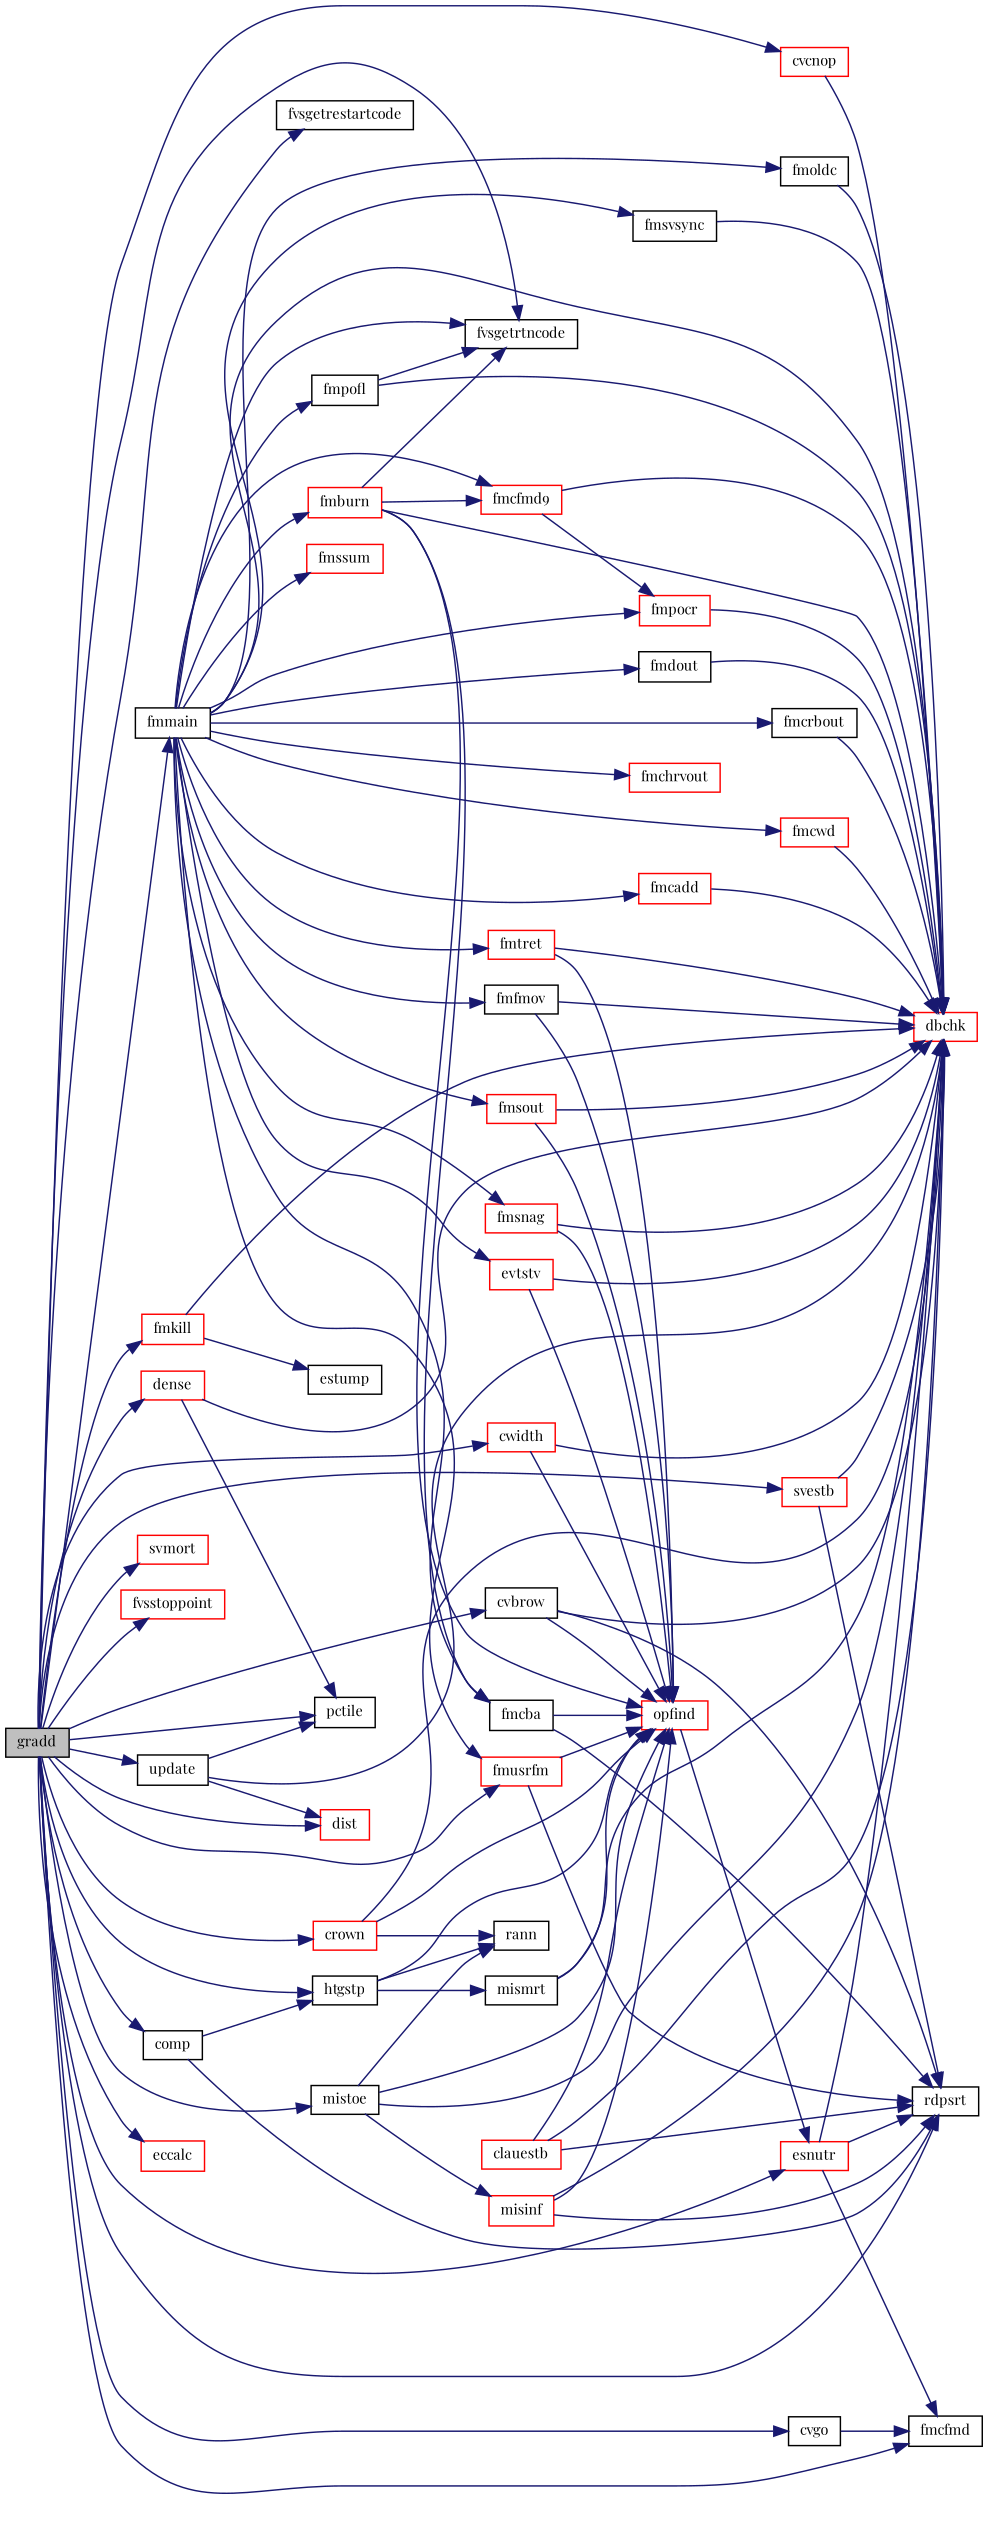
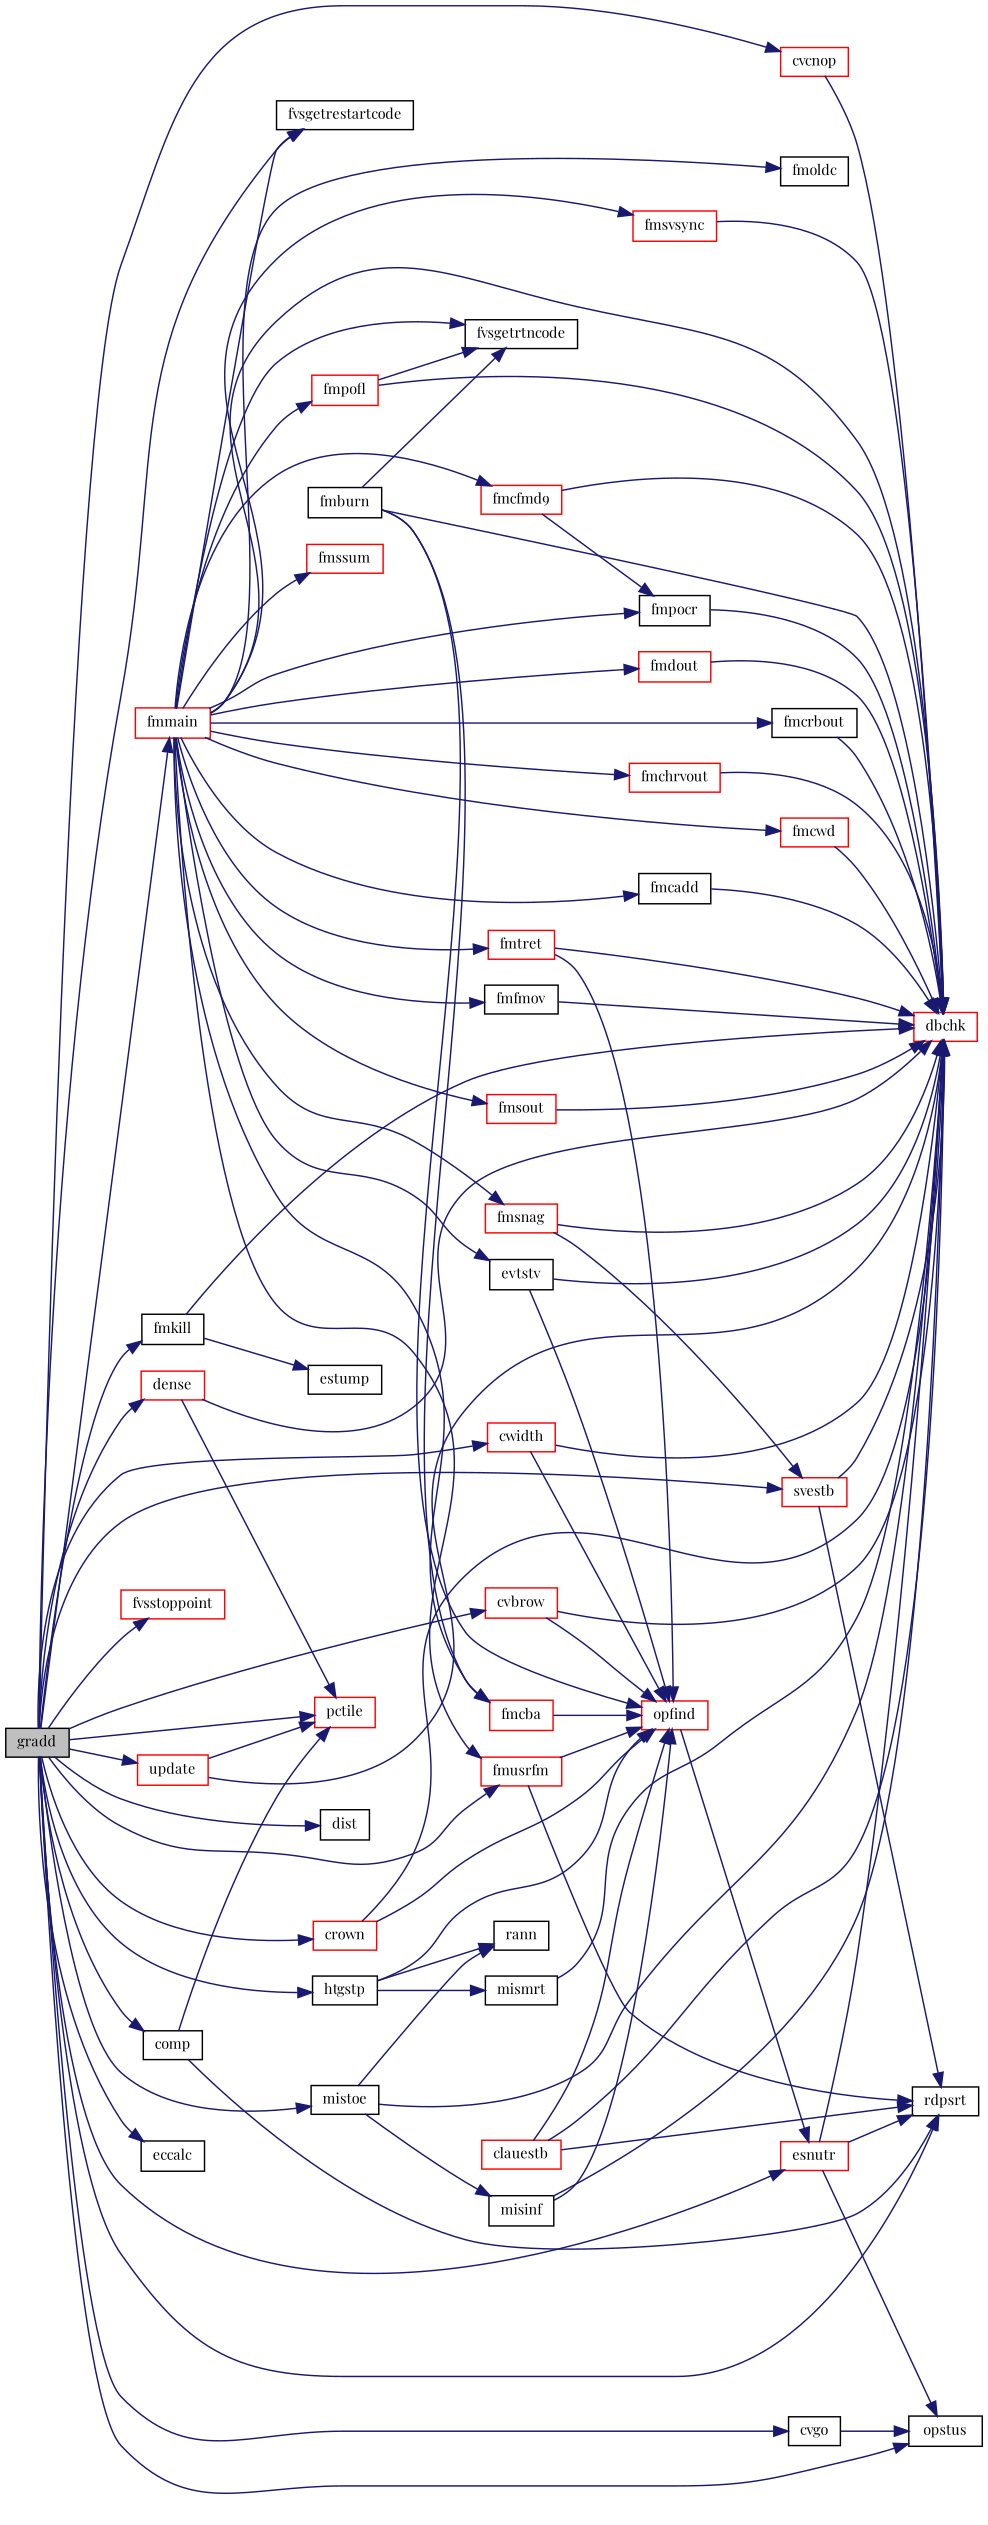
  digraph {
    fontname="Playfair Display"
    rankdir=LR
    node [color=red fillcolor=white fontname="Playfair Display" fontsize=10 shape=record style=filled]
    edge [color=midnightblue fontname="Playfair Display" fontsize=10 labelfontname=Helvetica labelfontsize=10 style=solid]
    n1 [color=black fillcolor=grey75 fontcolor=black height=0.2 label=gradd width=0.4]
    n2 [color=black height=0.2 label=fvsgetrestartcode width=0.4]
    n3 [color=black height=0.2 label=mistoe width=0.4]
    n4 [color=black height=0.2 label=rdpsrt width=0.4]
-   n5 [color=black height=0.2 label=fmmain width=0.4]
+   n5 [height=0.2 label=fmmain width=0.4]
    n6 [color=black height=0.2 label=fvsgetrtncode width=0.4]
-   n7 [height=0.2 label=fmkill width=0.4]
-   n8 [color=black height=0.2 label=fmcfmd width=0.4]
+   n7 [color=black height=0.2 label=fmkill width=0.4]
+   n8 [color=black height=0.2 label=opstus width=0.4]
    n9 [color=black height=0.2 label=htgstp width=0.4]
-   n10 [height=0.2 label=svmort width=0.4]
    n11 [height=0.2 label=fvsstoppoint width=0.4]
-   n12 [color=black height=0.2 label=update width=0.4]
-   n13 [color=black height=0.2 label=pctile width=0.4]
-   n14 [height=0.2 label=dist width=0.4]
+   n12 [height=0.2 label=update width=0.4]
+   n13 [height=0.2 label=pctile width=0.4]
+   n14 [color=black height=0.2 label=dist width=0.4]
    n15 [color=black height=0.2 label=comp width=0.4]
    n16 [height=0.2 label=dense width=0.4]
    n17 [color=black height=0.2 label=cvgo width=0.4]
-   n18 [color=black height=0.2 label=cvbrow width=0.4]
+   n18 [height=0.2 label=cvbrow width=0.4]
    n19 [height=0.2 label=esnutr width=0.4]
    n20 [height=0.2 label=svestb width=0.4]
-   n21 [height=0.2 label=eccalc width=0.4]
+   n21 [color=black height=0.2 label=eccalc width=0.4]
    n22 [height=0.2 label=crown width=0.4]
    n23 [height=0.2 label=cwidth width=0.4]
    n24 [height=0.2 label=cvcnop width=0.4]
    n25 [height=0.2 label=fmusrfm width=0.4]
    n26 [height=0.2 label=dbchk width=0.4]
    n27 [height=0.2 label=opfind width=0.4]
    n28 [color=black height=0.2 label=rann width=0.4]
-   n29 [height=0.2 label=misinf width=0.4]
-   n30 [color=black height=0.2 label=fmcba width=0.4]
+   n29 [color=black height=0.2 label=misinf width=0.4]
+   n30 [height=0.2 label=fmcba width=0.4]
    n31 [height=0.2 label=fmtret width=0.4]
    n32 [color=black height=0.2 label=fmfmov width=0.4]
-   n33 [height=0.2 label=fmburn width=0.4]
+   n33 [color=black height=0.2 label=fmburn width=0.4]
    n34 [height=0.2 label=fmcfmd9 width=0.4]
-   n35 [height=0.2 label=fmpocr width=0.4]
+   n35 [color=black height=0.2 label=fmpocr width=0.4]
    n36 [height=0.2 label=fmsout width=0.4]
    n37 [height=0.2 label=fmssum width=0.4]
-   n38 [color=black height=0.2 label=fmpofl width=0.4]
-   n39 [color=black height=0.2 label=fmdout width=0.4]
+   n38 [height=0.2 label=fmpofl width=0.4]
+   n39 [height=0.2 label=fmdout width=0.4]
    n40 [color=black height=0.2 label=fmcrbout width=0.4]
    n41 [height=0.2 label=fmchrvout width=0.4]
-   n42 [height=0.2 label=evtstv width=0.4]
+   n42 [color=black height=0.2 label=evtstv width=0.4]
    n43 [height=0.2 label=fmsnag width=0.4]
    n44 [height=0.2 label=fmcwd width=0.4]
-   n45 [height=0.2 label=fmcadd width=0.4]
+   n45 [color=black height=0.2 label=fmcadd width=0.4]
    n46 [color=black height=0.2 label=fmoldc width=0.4]
-   n47 [color=black height=0.2 label=fmsvsync width=0.4]
+   n47 [height=0.2 label=fmsvsync width=0.4]
    n48 [color=black height=0.2 label=estump width=0.4]
    n49 [color=black height=0.2 label=mismrt width=0.4]
    n50 [height=0.2 label=clauestb width=0.4]
    n1 -> n2
    n1 -> n3
    n1 -> n4
    n1 -> n5
-   n1 -> n6
    n1 -> n7
    n1 -> n8
    n1 -> n9
-   n1 -> n10
    n1 -> n11
    n1 -> n12
    n1 -> n13
    n1 -> n14
    n1 -> n15
    n1 -> n16
    n1 -> n17
    n1 -> n18
    n1 -> n19
    n1 -> n20
    n1 -> n21
    n1 -> n22
    n1 -> n23
    n1 -> n24
    n1 -> n25
    n3 -> n26
-   n3 -> n27
    n3 -> n28
    n3 -> n29
    n5 -> n6
    n5 -> n25
    n5 -> n26
    n5 -> n30
    n5 -> n31
    n5 -> n32
-   n5 -> n33
+   n5 -> n2
    n5 -> n34
    n5 -> n35
    n5 -> n36
    n5 -> n37
    n5 -> n38
    n5 -> n39
    n5 -> n40
    n5 -> n41
    n5 -> n42
    n5 -> n43
    n5 -> n44
    n5 -> n45
    n5 -> n46
    n5 -> n47
    n7 -> n26
    n7 -> n48
    n9 -> n27
    n9 -> n28
    n9 -> n49
    n12 -> n13
-   n12 -> n14
    n12 -> n26
    n15 -> n4
-   n15 -> n9
+   n15 -> n13
    n16 -> n13
    n16 -> n26
    n17 -> n8
-   n18 -> n4
    n18 -> n26
    n18 -> n27
    n19 -> n4
    n19 -> n8
    n19 -> n26
    n20 -> n4
    n20 -> n26
    n22 -> n26
    n22 -> n27
-   n22 -> n28
    n23 -> n26
    n23 -> n27
    n24 -> n26
    n25 -> n4
    n25 -> n27
    n27 -> n19
-   n29 -> n4
    n29 -> n26
    n29 -> n27
-   n30 -> n4
    n30 -> n27
    n31 -> n26
    n31 -> n27
    n32 -> n26
-   n32 -> n27
    n33 -> n6
    n33 -> n26
    n33 -> n27
    n33 -> n30
-   n33 -> n34
    n34 -> n26
    n34 -> n35
    n35 -> n26
    n36 -> n26
-   n36 -> n27
    n38 -> n6
    n38 -> n26
    n39 -> n26
    n40 -> n26
-   n46 -> n26
+   n41 -> n26
    n42 -> n26
    n42 -> n27
    n43 -> n26
-   n43 -> n27
+   n43 -> n20
    n44 -> n26
    n45 -> n26
    n47 -> n26
    n49 -> n26
-   n49 -> n27
    n50 -> n4
    n50 -> n26
    n50 -> n27
  }
